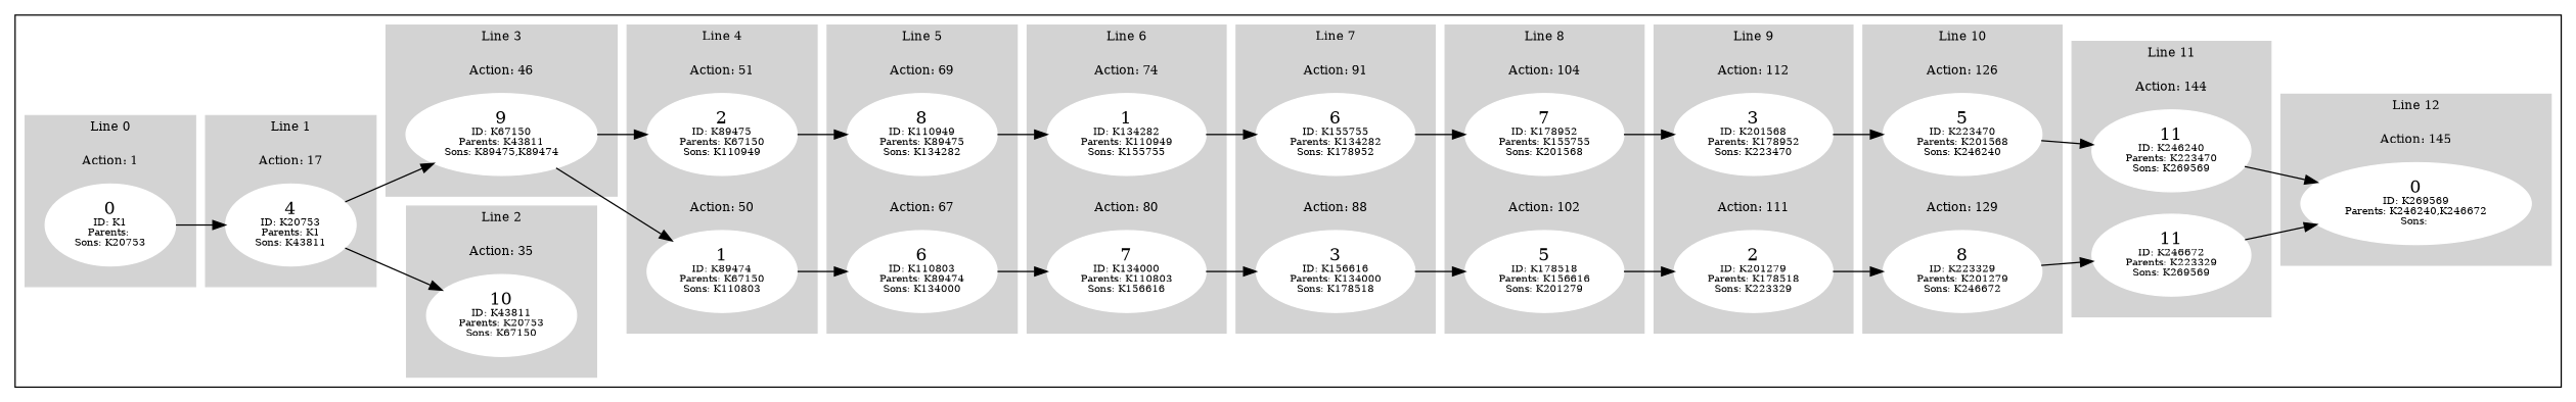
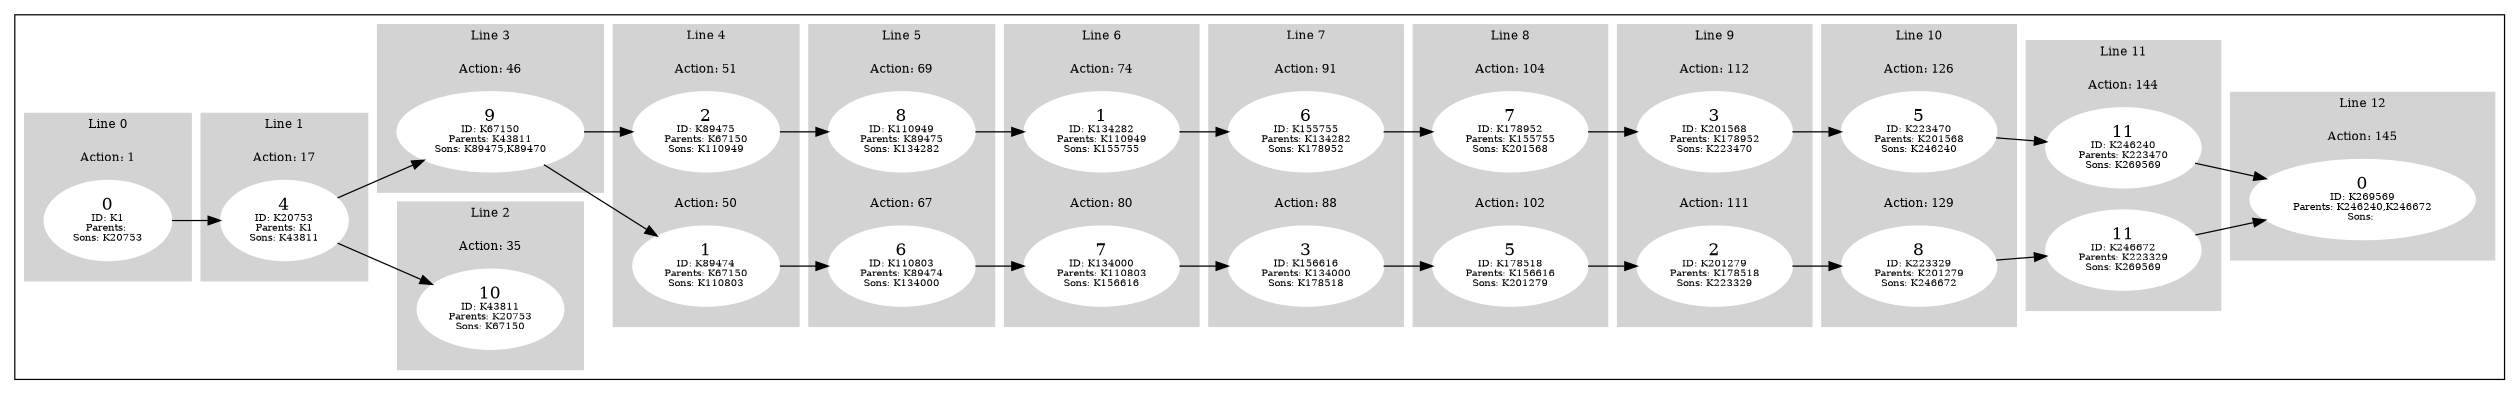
  digraph {
    fontname="DejaVu Serif"
    rankdir=LR
    node [color=white fontname="DejaVu Serif" style=filled]
    edge [fontname="DejaVu Serif"]
    n1 [label=<10<BR /><FONT POINT-SIZE="8">ID: K43811</FONT><BR /><FONT POINT-SIZE="8">Parents: K20753</FONT><BR /><FONT POINT-SIZE="8">Sons: K67150</FONT>>]
    n2 [label=<11<BR /><FONT POINT-SIZE="8">ID: K246240</FONT><BR /><FONT POINT-SIZE="8">Parents: K223470</FONT><BR /><FONT POINT-SIZE="8">Sons: K269569</FONT>>]
    n3 [label=<11<BR /><FONT POINT-SIZE="8">ID: K246672</FONT><BR /><FONT POINT-SIZE="8">Parents: K223329</FONT><BR /><FONT POINT-SIZE="8">Sons: K269569</FONT>>]
    n4 [label=<0<BR /><FONT POINT-SIZE="8">ID: K1</FONT><BR /><FONT POINT-SIZE="8">Parents: </FONT><BR /><FONT POINT-SIZE="8">Sons: K20753</FONT>>]
    n5 [label=<6<BR /><FONT POINT-SIZE="8">ID: K155755</FONT><BR /><FONT POINT-SIZE="8">Parents: K134282</FONT><BR /><FONT POINT-SIZE="8">Sons: K178952</FONT>>]
    n6 [label=<3<BR /><FONT POINT-SIZE="8">ID: K156616</FONT><BR /><FONT POINT-SIZE="8">Parents: K134000</FONT><BR /><FONT POINT-SIZE="8">Sons: K178518</FONT>>]
    n7 [label=<3<BR /><FONT POINT-SIZE="8">ID: K201568</FONT><BR /><FONT POINT-SIZE="8">Parents: K178952</FONT><BR /><FONT POINT-SIZE="8">Sons: K223470</FONT>>]
    n8 [label=<2<BR /><FONT POINT-SIZE="8">ID: K201279</FONT><BR /><FONT POINT-SIZE="8">Parents: K178518</FONT><BR /><FONT POINT-SIZE="8">Sons: K223329</FONT>>]
    n9 [label=<8<BR /><FONT POINT-SIZE="8">ID: K223329</FONT><BR /><FONT POINT-SIZE="8">Parents: K201279</FONT><BR /><FONT POINT-SIZE="8">Sons: K246672</FONT>>]
    n10 [label=<5<BR /><FONT POINT-SIZE="8">ID: K223470</FONT><BR /><FONT POINT-SIZE="8">Parents: K201568</FONT><BR /><FONT POINT-SIZE="8">Sons: K246240</FONT>>]
    n11 [label=<5<BR /><FONT POINT-SIZE="8">ID: K178518</FONT><BR /><FONT POINT-SIZE="8">Parents: K156616</FONT><BR /><FONT POINT-SIZE="8">Sons: K201279</FONT>>]
    n12 [label=<7<BR /><FONT POINT-SIZE="8">ID: K178952</FONT><BR /><FONT POINT-SIZE="8">Parents: K155755</FONT><BR /><FONT POINT-SIZE="8">Sons: K201568</FONT>>]
    n13 [label=<1<BR /><FONT POINT-SIZE="8">ID: K134282</FONT><BR /><FONT POINT-SIZE="8">Parents: K110949</FONT><BR /><FONT POINT-SIZE="8">Sons: K155755</FONT>>]
    n14 [label=<7<BR /><FONT POINT-SIZE="8">ID: K134000</FONT><BR /><FONT POINT-SIZE="8">Parents: K110803</FONT><BR /><FONT POINT-SIZE="8">Sons: K156616</FONT>>]
    n15 [label=<2<BR /><FONT POINT-SIZE="8">ID: K89475</FONT><BR /><FONT POINT-SIZE="8">Parents: K67150</FONT><BR /><FONT POINT-SIZE="8">Sons: K110949</FONT>>]
    n16 [label=<1<BR /><FONT POINT-SIZE="8">ID: K89474</FONT><BR /><FONT POINT-SIZE="8">Parents: K67150</FONT><BR /><FONT POINT-SIZE="8">Sons: K110803</FONT>>]
-   n17 [label=<9<BR /><FONT POINT-SIZE="8">ID: K67150</FONT><BR /><FONT POINT-SIZE="8">Parents: K43811</FONT><BR /><FONT POINT-SIZE="8">Sons: K89475,K89474</FONT>>]
+   n17 [label=<9<BR /><FONT POINT-SIZE="8">ID: K67150</FONT><BR /><FONT POINT-SIZE="8">Parents: K43811</FONT><BR /><FONT POINT-SIZE="8">Sons: K89475,K89470</FONT>>]
    n18 [label=<6<BR /><FONT POINT-SIZE="8">ID: K110803</FONT><BR /><FONT POINT-SIZE="8">Parents: K89474</FONT><BR /><FONT POINT-SIZE="8">Sons: K134000</FONT>>]
    n19 [label=<8<BR /><FONT POINT-SIZE="8">ID: K110949</FONT><BR /><FONT POINT-SIZE="8">Parents: K89475</FONT><BR /><FONT POINT-SIZE="8">Sons: K134282</FONT>>]
    n20 [label=<0<BR /><FONT POINT-SIZE="8">ID: K269569</FONT><BR /><FONT POINT-SIZE="8">Parents: K246240,K246672</FONT><BR /><FONT POINT-SIZE="8">Sons: </FONT>>]
    n21 [label=<4<BR /><FONT POINT-SIZE="8">ID: K20753</FONT><BR /><FONT POINT-SIZE="8">Parents: K1</FONT><BR /><FONT POINT-SIZE="8">Sons: K43811</FONT>>]
    subgraph cluster_1 {
      subgraph cluster_2 {
        color=lightgrey
        fontsize=10
        label="Line 2"
        style=filled
        subgraph cluster_3 {
          color=lightgrey
          fontsize=10
          label="Action: 35"
          style=filled
          n1
        }
      }
      subgraph cluster_4 {
        color=lightgrey
        fontsize=10
        label="Line 11"
        style=filled
        subgraph cluster_5 {
          color=lightgrey
          fontsize=10
          label="Action: 144"
          style=filled
          n2
          n3
        }
      }
      subgraph cluster_6 {
        color=lightgrey
        fontsize=10
        label="Line 0"
        style=filled
        subgraph cluster_7 {
          color=lightgrey
          fontsize=10
          label="Action: 1"
          style=filled
          n4
        }
      }
      subgraph cluster_8 {
        color=lightgrey
        fontsize=10
        label="Line 7"
        style=filled
        subgraph cluster_9 {
          color=lightgrey
          fontsize=10
          label="Action: 91"
          style=filled
          n5
        }
        subgraph cluster_10 {
          color=lightgrey
          fontsize=10
          label="Action: 88"
          style=filled
          n6
        }
      }
      subgraph cluster_11 {
        color=lightgrey
        fontsize=10
        label="Line 9"
        style=filled
        subgraph cluster_12 {
          color=lightgrey
          fontsize=10
          label="Action: 112"
          style=filled
          n7
        }
        subgraph cluster_13 {
          color=lightgrey
          fontsize=10
          label="Action: 111"
          style=filled
          n8
        }
      }
      subgraph cluster_14 {
        color=lightgrey
        fontsize=10
        label="Line 10"
        style=filled
        subgraph cluster_15 {
          color=lightgrey
          fontsize=10
          label="Action: 129"
          style=filled
          n9
        }
        subgraph cluster_16 {
          color=lightgrey
          fontsize=10
          label="Action: 126"
          style=filled
          n10
        }
      }
      subgraph cluster_17 {
        color=lightgrey
        fontsize=10
        label="Line 8"
        style=filled
        subgraph cluster_18 {
          color=lightgrey
          fontsize=10
          label="Action: 102"
          style=filled
          n11
        }
        subgraph cluster_19 {
          color=lightgrey
          fontsize=10
          label="Action: 104"
          style=filled
          n12
        }
      }
      subgraph cluster_20 {
        color=lightgrey
        fontsize=10
        label="Line 6"
        style=filled
        subgraph cluster_21 {
          color=lightgrey
          fontsize=10
          label="Action: 74"
          style=filled
          n13
        }
        subgraph cluster_22 {
          color=lightgrey
          fontsize=10
          label="Action: 80"
          style=filled
          n14
        }
      }
      subgraph cluster_23 {
        color=lightgrey
        fontsize=10
        label="Line 4"
        style=filled
        subgraph cluster_24 {
          color=lightgrey
          fontsize=10
          label="Action: 51"
          style=filled
          n15
        }
        subgraph cluster_25 {
          color=lightgrey
          fontsize=10
          label="Action: 50"
          style=filled
          n16
        }
      }
      subgraph cluster_26 {
        color=lightgrey
        fontsize=10
        label="Line 3"
        style=filled
        subgraph cluster_27 {
          color=lightgrey
          fontsize=10
          label="Action: 46"
          style=filled
          n17
        }
      }
      subgraph cluster_28 {
        color=lightgrey
        fontsize=10
        label="Line 5"
        style=filled
        subgraph cluster_29 {
          color=lightgrey
          fontsize=10
          label="Action: 67"
          style=filled
          n18
        }
        subgraph cluster_30 {
          color=lightgrey
          fontsize=10
          label="Action: 69"
          style=filled
          n19
        }
      }
      subgraph cluster_31 {
        color=lightgrey
        fontsize=10
        label="Line 12"
        style=filled
        subgraph cluster_32 {
          color=lightgrey
          fontsize=10
          label="Action: 145"
          style=filled
          n20
        }
      }
      subgraph cluster_33 {
        color=lightgrey
        fontsize=10
        label="Line 1"
        style=filled
        subgraph cluster_34 {
          color=lightgrey
          fontsize=10
          label="Action: 17"
          style=filled
          n21
        }
      }
    }
    n2 -> n20
    n3 -> n20
    n4 -> n21
    n5 -> n12
    n6 -> n11
    n7 -> n10
    n8 -> n9
    n9 -> n3
    n10 -> n2
    n11 -> n8
    n12 -> n7
    n13 -> n5
    n14 -> n6
    n15 -> n19
    n16 -> n18
    n17 -> n15
    n17 -> n16
    n18 -> n14
    n19 -> n13
    n21 -> n1
    n21 -> n17
  }
